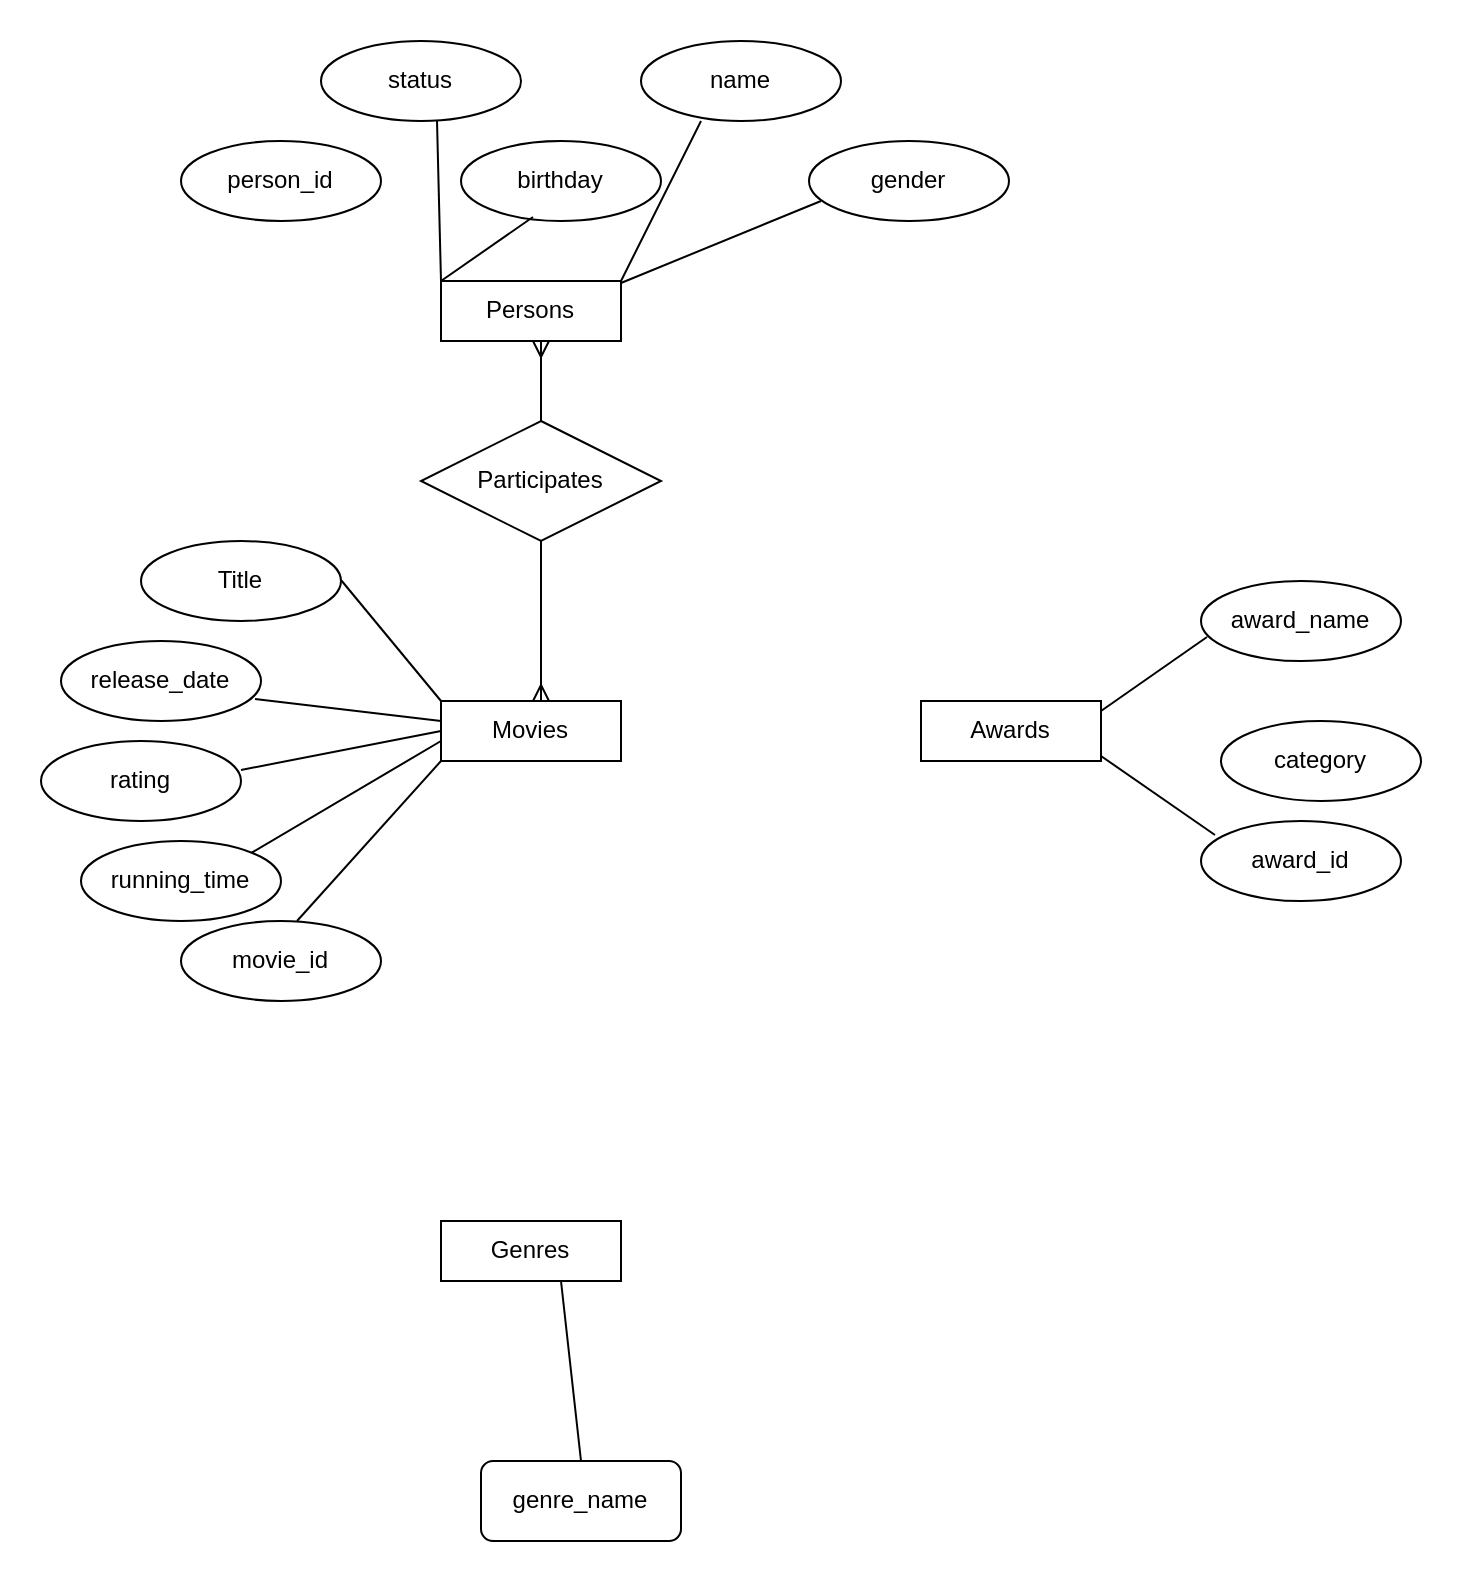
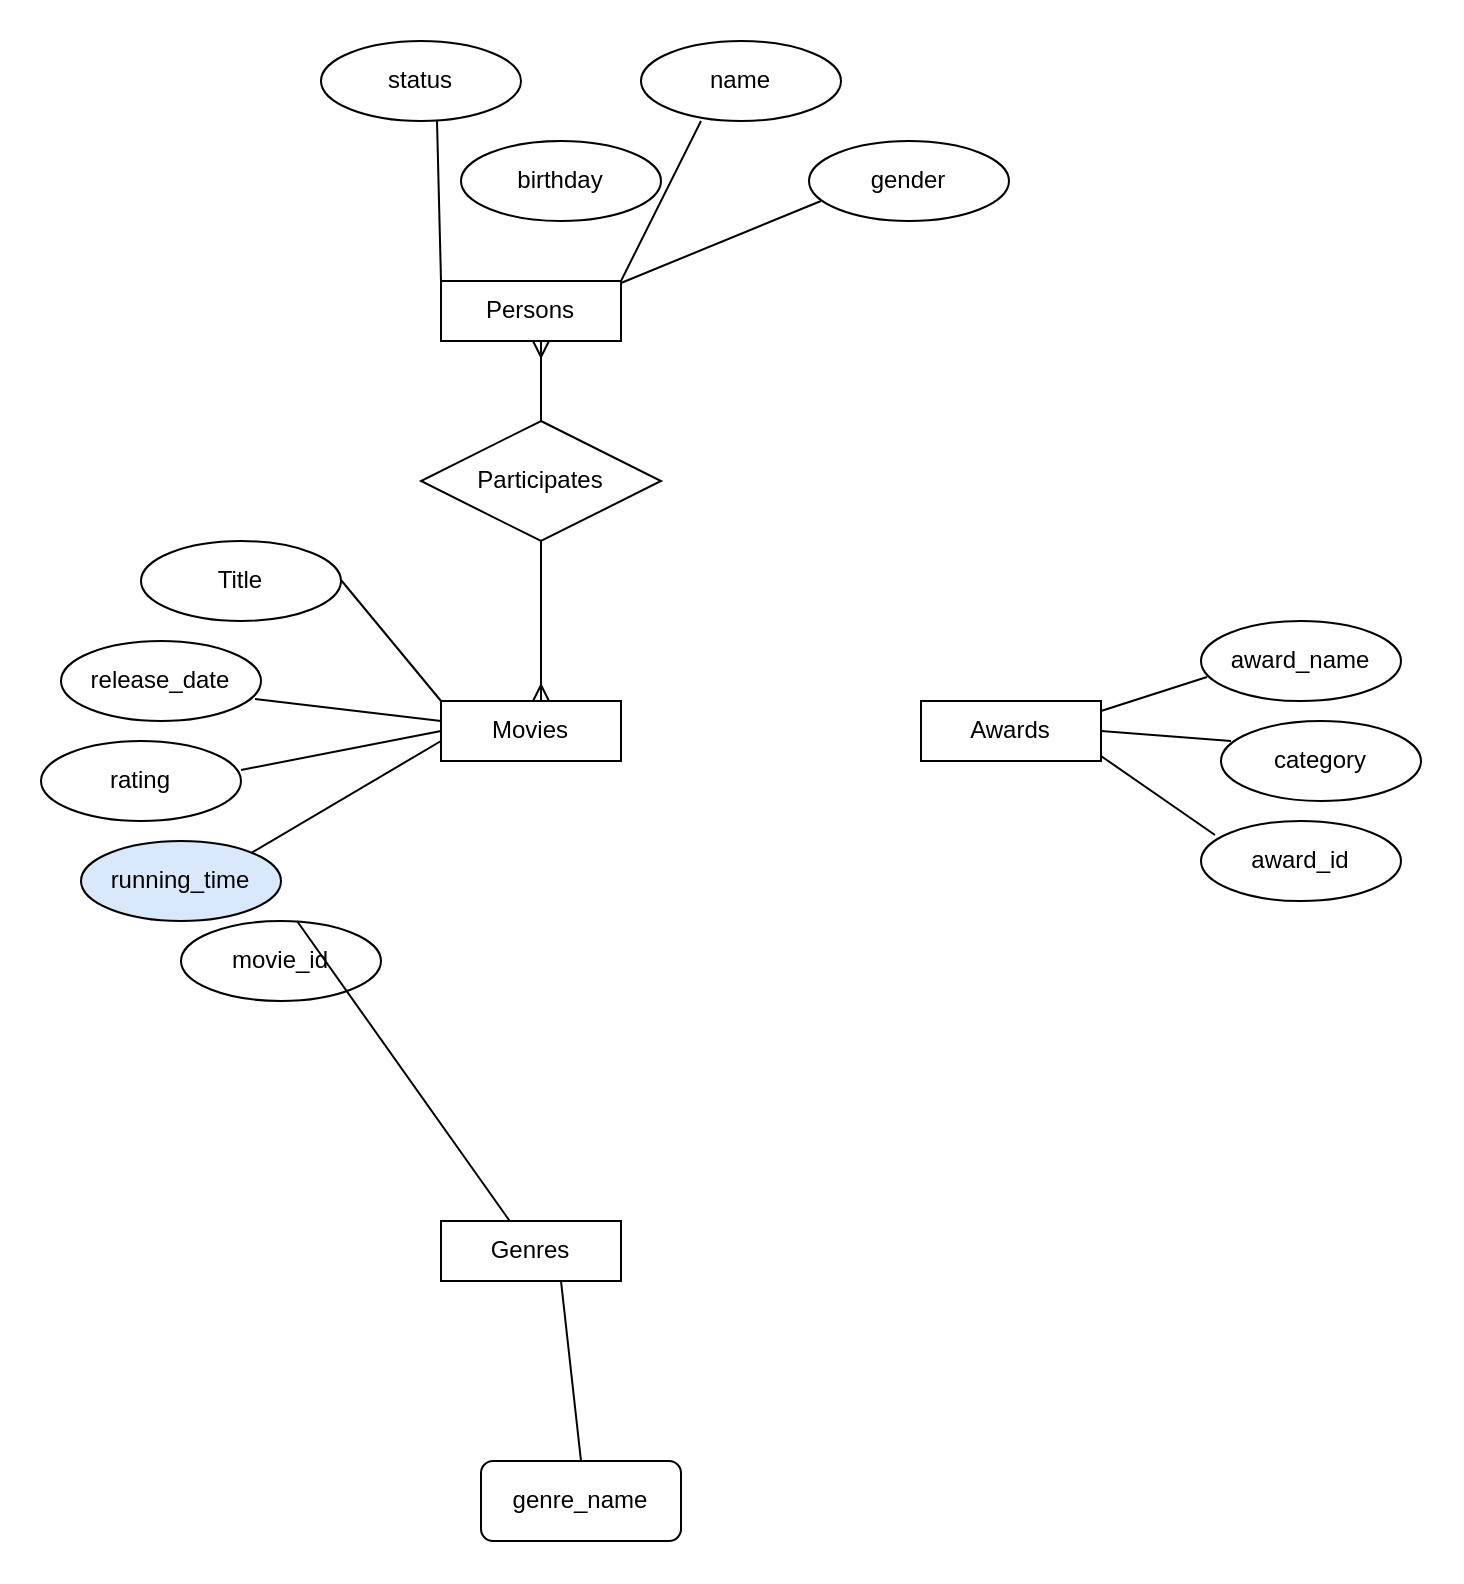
  <mxCell id="0" />
  <mxCell id="1" parent="0" />
  <mxCell id="2" value="Genres" style="whiteSpace=wrap;html=1;align=center;" vertex="1" parent="1"><mxGeometry x="220" y="610" width="90" height="30" as="geometry" /></mxCell>
  <mxCell id="3" value="Movies" style="whiteSpace=wrap;html=1;align=center;" vertex="1" parent="1"><mxGeometry x="220" y="350" width="90" height="30" as="geometry" /></mxCell>
  <mxCell id="4" value="Awards" style="whiteSpace=wrap;html=1;align=center;" vertex="1" parent="1"><mxGeometry x="460" y="350" width="90" height="30" as="geometry" /></mxCell>
  <mxCell id="5" value="Persons" style="whiteSpace=wrap;html=1;align=center;" vertex="1" parent="1"><mxGeometry x="220" y="140" width="90" height="30" as="geometry" /></mxCell>
  <mxCell id="6" value="genre_name" style="whiteSpace=wrap;html=1;align=center;rounded=1;" vertex="1" parent="1"><mxGeometry x="240" y="730" width="100" height="40" as="geometry" /></mxCell>
  <mxCell id="7" value="" style="endArrow=none;html=1;rounded=0;entryX=0.5;entryY=0;entryDx=0;entryDy=0;" edge="1" parent="1" target="6"><mxGeometry relative="1" as="geometry"><mxPoint x="280" y="640" as="sourcePoint" /><mxPoint x="440" y="640" as="targetPoint" /></mxGeometry></mxCell>
  <mxCell id="8" value="Title" style="ellipse;whiteSpace=wrap;html=1;align=center;" vertex="1" parent="1"><mxGeometry x="70" y="270" width="100" height="40" as="geometry" /></mxCell>
  <mxCell id="9" value="release_date" style="ellipse;whiteSpace=wrap;html=1;align=center;" vertex="1" parent="1"><mxGeometry x="30" y="320" width="100" height="40" as="geometry" /></mxCell>
- <mxCell id="10" value="running_time" style="ellipse;whiteSpace=wrap;html=1;align=center;" vertex="1" parent="1"><mxGeometry x="40" y="420" width="100" height="40" as="geometry" /></mxCell>
+ <mxCell id="10" value="running_time" style="ellipse;whiteSpace=wrap;html=1;align=center;fillColor=#dae8fc;" vertex="1" parent="1"><mxGeometry x="40" y="420" width="100" height="40" as="geometry" /></mxCell>
  <mxCell id="11" value="rating" style="ellipse;whiteSpace=wrap;html=1;align=center;" vertex="1" parent="1"><mxGeometry x="20" y="370" width="100" height="40" as="geometry" /></mxCell>
  <mxCell id="12" value="movie_id" style="ellipse;whiteSpace=wrap;html=1;align=center;" vertex="1" parent="1"><mxGeometry x="90" y="460" width="100" height="40" as="geometry" /></mxCell>
  <mxCell id="13" value="" style="endArrow=none;html=1;rounded=0;entryX=0;entryY=0;entryDx=0;entryDy=0;" edge="1" parent="1" target="3"><mxGeometry relative="1" as="geometry"><mxPoint x="170" y="289.5" as="sourcePoint" /><mxPoint x="330" y="289.5" as="targetPoint" /></mxGeometry></mxCell>
  <mxCell id="14" value="" style="endArrow=none;html=1;rounded=0;exitX=0.97;exitY=0.725;exitDx=0;exitDy=0;exitPerimeter=0;" edge="1" parent="1" source="9"><mxGeometry relative="1" as="geometry"><mxPoint x="180" y="299.5" as="sourcePoint" /><mxPoint x="220" y="360" as="targetPoint" /></mxGeometry></mxCell>
  <mxCell id="15" value="" style="endArrow=none;html=1;rounded=0;exitX=0.97;exitY=0.725;exitDx=0;exitDy=0;exitPerimeter=0;entryX=0;entryY=0.5;entryDx=0;entryDy=0;" edge="1" parent="1" target="3"><mxGeometry relative="1" as="geometry"><mxPoint x="120" y="384.5" as="sourcePoint" /><mxPoint x="213" y="395.5" as="targetPoint" /></mxGeometry></mxCell>
  <mxCell id="16" value="" style="endArrow=none;html=1;rounded=0;exitX=1;exitY=0;exitDx=0;exitDy=0;entryX=0;entryY=0.5;entryDx=0;entryDy=0;" edge="1" parent="1" source="10"><mxGeometry relative="1" as="geometry"><mxPoint x="120" y="389.5" as="sourcePoint" /><mxPoint x="220" y="370" as="targetPoint" /></mxGeometry></mxCell>
- <mxCell id="17" value="" style="endArrow=none;html=1;rounded=0;exitX=0.58;exitY=0;exitDx=0;exitDy=0;entryX=0;entryY=1;entryDx=0;entryDy=0;exitPerimeter=0;" edge="1" parent="1" source="12" target="3"><mxGeometry relative="1" as="geometry"><mxPoint x="135" y="436" as="sourcePoint" /><mxPoint x="230" y="380" as="targetPoint" /></mxGeometry></mxCell>
- <mxCell id="18" value="award_name" style="ellipse;whiteSpace=wrap;html=1;align=center;" vertex="1" parent="1"><mxGeometry x="600" y="290" width="100" height="40" as="geometry" /></mxCell>
+ <mxCell id="17" value="" style="endArrow=none;html=1;rounded=0;exitX=0.58;exitY=0;exitDx=0;exitDy=0;exitPerimeter=0;" edge="1" parent="1" source="12" target="2"><mxGeometry relative="1" as="geometry"><mxPoint x="135" y="436" as="sourcePoint" /><mxPoint x="230" y="380" as="targetPoint" /></mxGeometry></mxCell>
+ <mxCell id="18" value="award_name" style="ellipse;whiteSpace=wrap;html=1;align=center;" vertex="1" parent="1"><mxGeometry x="600" y="310" width="100" height="40" as="geometry" /></mxCell>
  <mxCell id="19" value="category" style="ellipse;whiteSpace=wrap;html=1;align=center;" vertex="1" parent="1"><mxGeometry x="610" y="360" width="100" height="40" as="geometry" /></mxCell>
  <mxCell id="20" value="" style="endArrow=none;html=1;rounded=0;entryX=0.03;entryY=0.7;entryDx=0;entryDy=0;entryPerimeter=0;" edge="1" parent="1" target="18"><mxGeometry width="50" height="50" relative="1" as="geometry"><mxPoint x="550" y="355" as="sourcePoint" /><mxPoint x="600" y="305" as="targetPoint" /></mxGeometry></mxCell>
+ <mxCell id="21" value="" style="endArrow=none;html=1;rounded=0;entryX=0.05;entryY=0.25;entryDx=0;entryDy=0;entryPerimeter=0;exitX=1;exitY=0.5;exitDx=0;exitDy=0;" edge="1" parent="1" source="4" target="19"><mxGeometry width="50" height="50" relative="1" as="geometry"><mxPoint x="560" y="365" as="sourcePoint" /><mxPoint x="613" y="348" as="targetPoint" /></mxGeometry></mxCell>
  <mxCell id="22" value="award_id" style="ellipse;whiteSpace=wrap;html=1;align=center;" vertex="1" parent="1"><mxGeometry x="600" y="410" width="100" height="40" as="geometry" /></mxCell>
  <mxCell id="23" value="" style="endArrow=none;html=1;rounded=0;entryX=0.07;entryY=0.175;entryDx=0;entryDy=0;entryPerimeter=0;exitX=1;exitY=0.5;exitDx=0;exitDy=0;" edge="1" parent="1" target="22"><mxGeometry width="50" height="50" relative="1" as="geometry"><mxPoint x="550" y="377.5" as="sourcePoint" /><mxPoint x="605" y="382.5" as="targetPoint" /></mxGeometry></mxCell>
- <mxCell id="24" value="person_id" style="ellipse;whiteSpace=wrap;html=1;align=center;" vertex="1" parent="1"><mxGeometry x="90" y="70" width="100" height="40" as="geometry" /></mxCell>
  <mxCell id="25" value="status" style="ellipse;whiteSpace=wrap;html=1;align=center;" vertex="1" parent="1"><mxGeometry x="160" y="20" width="100" height="40" as="geometry" /></mxCell>
  <mxCell id="26" value="name" style="ellipse;whiteSpace=wrap;html=1;align=center;" vertex="1" parent="1"><mxGeometry x="320" y="20" width="100" height="40" as="geometry" /></mxCell>
  <mxCell id="27" value="birthday" style="ellipse;whiteSpace=wrap;html=1;align=center;" vertex="1" parent="1"><mxGeometry x="230" y="70" width="100" height="40" as="geometry" /></mxCell>
  <mxCell id="28" value="gender" style="ellipse;whiteSpace=wrap;html=1;align=center;" vertex="1" parent="1"><mxGeometry x="404" y="70" width="100" height="40" as="geometry" /></mxCell>
  <mxCell id="29" value="" style="endArrow=none;html=1;rounded=0;exitX=1;exitY=0;exitDx=0;exitDy=0;" edge="1" parent="1" source="5"><mxGeometry width="50" height="50" relative="1" as="geometry"><mxPoint x="310" y="160" as="sourcePoint" /><mxPoint x="350" y="60" as="targetPoint" /></mxGeometry></mxCell>
  <mxCell id="30" value="" style="endArrow=none;html=1;rounded=0;entryX=0.06;entryY=0.725;entryDx=0;entryDy=0;entryPerimeter=0;exitX=1;exitY=0;exitDx=0;exitDy=0;" edge="1" parent="1"><mxGeometry width="50" height="50" relative="1" as="geometry"><mxPoint x="310" y="141" as="sourcePoint" /><mxPoint x="410" y="100" as="targetPoint" /></mxGeometry></mxCell>
  <mxCell id="31" value="" style="endArrow=none;html=1;rounded=0;exitX=1;exitY=0;exitDx=0;exitDy=0;entryX=0.58;entryY=1;entryDx=0;entryDy=0;entryPerimeter=0;" edge="1" parent="1" target="25"><mxGeometry width="50" height="50" relative="1" as="geometry"><mxPoint x="220" y="140" as="sourcePoint" /><mxPoint x="260" y="60" as="targetPoint" /></mxGeometry></mxCell>
- <mxCell id="32" value="" style="endArrow=none;html=1;rounded=0;exitX=0;exitY=0;exitDx=0;exitDy=0;entryX=0.36;entryY=0.95;entryDx=0;entryDy=0;entryPerimeter=0;" edge="1" parent="1" source="5" target="27"><mxGeometry width="50" height="50" relative="1" as="geometry"><mxPoint x="230" y="150" as="sourcePoint" /><mxPoint x="228" y="70" as="targetPoint" /></mxGeometry></mxCell>
  <mxCell id="33" value="Participates" style="shape=rhombus;perimeter=rhombusPerimeter;whiteSpace=wrap;html=1;align=center;" vertex="1" parent="1"><mxGeometry x="210" y="210" width="120" height="60" as="geometry" /></mxCell>
  <mxCell id="34" value="" style="fontSize=12;html=1;endArrow=ERmany;rounded=0;exitX=0.5;exitY=1;exitDx=0;exitDy=0;" edge="1" parent="1" source="33"><mxGeometry width="100" height="100" relative="1" as="geometry"><mxPoint x="380" y="440" as="sourcePoint" /><mxPoint x="270" y="350" as="targetPoint" /></mxGeometry></mxCell>
  <mxCell id="35" value="" style="fontSize=12;html=1;endArrow=ERmany;rounded=0;exitX=0.5;exitY=0;exitDx=0;exitDy=0;" edge="1" parent="1" source="33"><mxGeometry width="100" height="100" relative="1" as="geometry"><mxPoint x="380" y="200" as="sourcePoint" /><mxPoint x="270" y="170" as="targetPoint" /></mxGeometry></mxCell>
